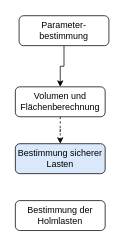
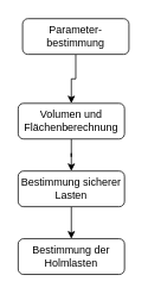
  <mxCell id="0" />
  <mxCell id="1" parent="0" />
  <mxCell id="2" style="edgeStyle=orthogonalEdgeStyle;rounded=0;orthogonalLoop=1;jettySize=auto;html=1;exitX=0.5;exitY=1;exitDx=0;exitDy=0;entryX=0.5;entryY=0;entryDx=0;entryDy=0;" edge="1" parent="1" source="3" target="5"><mxGeometry relative="1" as="geometry" /></mxCell>
  <mxCell id="3" value="Parameter-bestimmung" style="rounded=1;whiteSpace=wrap;html=1;fontSize=12;glass=0;strokeWidth=1;shadow=0;" vertex="1" parent="1"><mxGeometry x="25" y="20" width="120" height="40" as="geometry" /></mxCell>
- <mxCell id="4" style="edgeStyle=orthogonalEdgeStyle;rounded=0;orthogonalLoop=1;jettySize=auto;html=1;exitX=0.5;exitY=1;exitDx=0;exitDy=0;dashed=1;" edge="1" parent="1" source="5" target="7"><mxGeometry relative="1" as="geometry" /></mxCell>
+ <mxCell id="4" style="edgeStyle=orthogonalEdgeStyle;rounded=0;orthogonalLoop=1;jettySize=auto;html=1;exitX=0.5;exitY=1;exitDx=0;exitDy=0;" edge="1" parent="1" source="5" target="7"><mxGeometry relative="1" as="geometry" /></mxCell>
  <mxCell id="5" value="Volumen und Flächenberechnung" style="rounded=1;whiteSpace=wrap;html=1;fontSize=12;glass=0;strokeWidth=1;shadow=0;" vertex="1" parent="1"><mxGeometry x="20" y="115" width="120" height="40" as="geometry" /></mxCell>
- <mxCell id="7" value="Bestimmung sicherer Lasten" style="rounded=1;whiteSpace=wrap;html=1;fontSize=12;glass=0;strokeWidth=1;shadow=0;fillColor=#dae8fc;" vertex="1" parent="1"><mxGeometry x="20" y="191" width="120" height="40" as="geometry" /></mxCell>
+ <mxCell id="6" style="edgeStyle=orthogonalEdgeStyle;rounded=0;orthogonalLoop=1;jettySize=auto;html=1;exitX=0.5;exitY=1;exitDx=0;exitDy=0;entryX=0.5;entryY=0;entryDx=0;entryDy=0;" edge="1" parent="1" source="7" target="8"><mxGeometry relative="1" as="geometry" /></mxCell>
+ <mxCell id="7" value="Bestimmung sicherer Lasten" style="rounded=1;whiteSpace=wrap;html=1;fontSize=12;glass=0;strokeWidth=1;shadow=0;" vertex="1" parent="1"><mxGeometry x="20" y="191" width="120" height="40" as="geometry" /></mxCell>
  <mxCell id="8" value="Bestimmung der Holmlasten" style="rounded=1;whiteSpace=wrap;html=1;fontSize=12;glass=0;strokeWidth=1;shadow=0;" vertex="1" parent="1"><mxGeometry x="20" y="267" width="120" height="40" as="geometry" /></mxCell>
